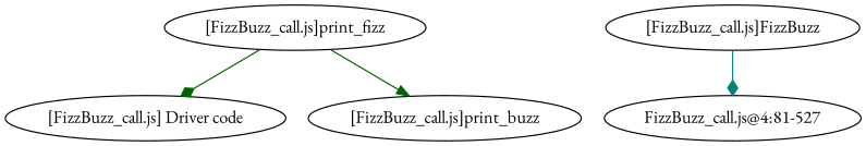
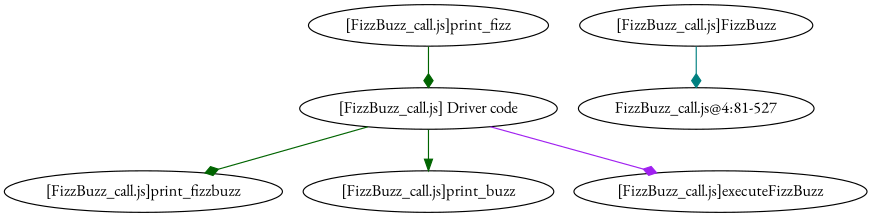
  strict digraph {
    fontname="EB Garamond"
    node [fontname="EB Garamond"]
    edge [arrowhead=diamond color=darkgreen fontname="EB Garamond"]
    "[FizzBuzz_call.js] Driver code"
+   "[FizzBuzz_call.js]print_fizzbuzz"
    "[FizzBuzz_call.js]print_buzz"
+   "[FizzBuzz_call.js]executeFizzBuzz"
    "[FizzBuzz_call.js]print_fizz"
    n6 [label="FizzBuzz_call.js@4:81-527"]
    "[FizzBuzz_call.js]FizzBuzz"
-   "[FizzBuzz_call.js]print_fizz" -> "[FizzBuzz_call.js]print_buzz" [arrowhead=normal]
+   "[FizzBuzz_call.js] Driver code" -> "[FizzBuzz_call.js]print_fizzbuzz"
+   "[FizzBuzz_call.js] Driver code" -> "[FizzBuzz_call.js]print_buzz" [arrowhead=normal]
+   "[FizzBuzz_call.js] Driver code" -> "[FizzBuzz_call.js]executeFizzBuzz" [color=purple]
    "[FizzBuzz_call.js]print_fizz" -> "[FizzBuzz_call.js] Driver code"
    "[FizzBuzz_call.js]FizzBuzz" -> n6 [color=teal]
  }
